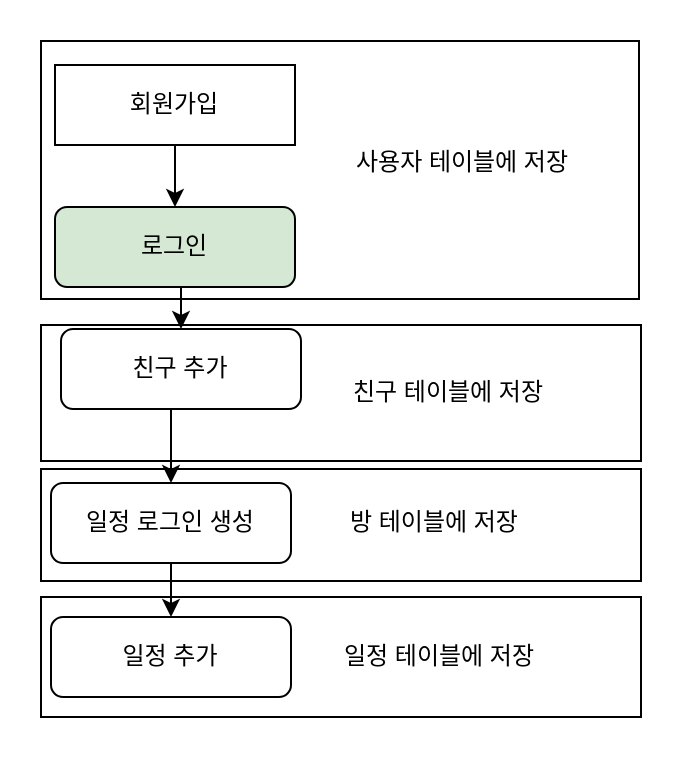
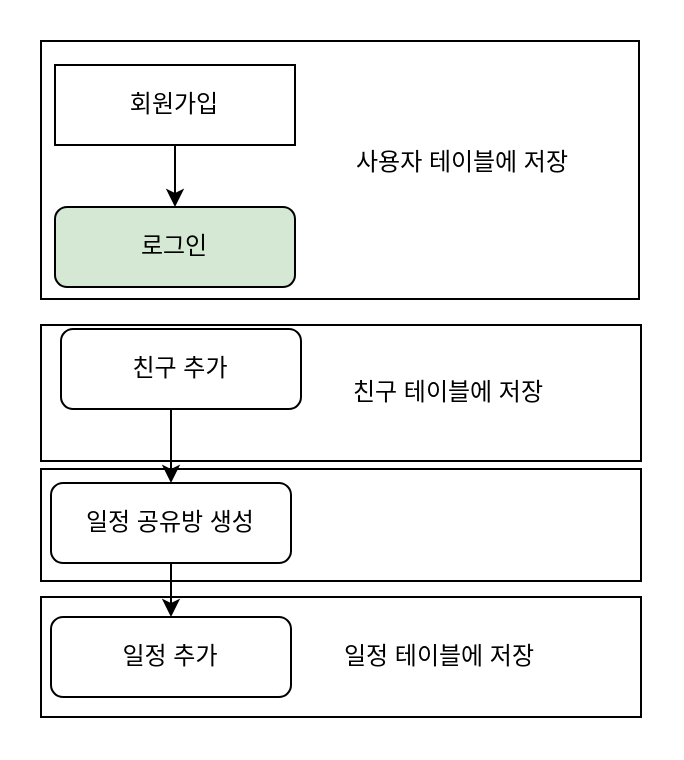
  <mxCell id="0" />
  <mxCell id="1" parent="0" />
  <mxCell id="2" value="" style="rounded=0;whiteSpace=wrap;html=1;" vertex="1" parent="1"><mxGeometry x="20" y="298" width="300" height="60" as="geometry" /></mxCell>
  <mxCell id="3" value="" style="rounded=0;whiteSpace=wrap;html=1;" vertex="1" parent="1"><mxGeometry x="20" y="234" width="300" height="56" as="geometry" /></mxCell>
  <mxCell id="4" value="" style="rounded=0;whiteSpace=wrap;html=1;" vertex="1" parent="1"><mxGeometry x="20" y="162" width="300" height="68" as="geometry" /></mxCell>
  <mxCell id="5" value="" style="rounded=0;whiteSpace=wrap;html=1;" vertex="1" parent="1"><mxGeometry x="20" y="20" width="299" height="129" as="geometry" /></mxCell>
  <mxCell id="6" style="edgeStyle=orthogonalEdgeStyle;rounded=0;orthogonalLoop=1;jettySize=auto;html=1;" edge="1" parent="1" source="7" target="9"><mxGeometry relative="1" as="geometry" /></mxCell>
  <mxCell id="7" value="회원가입" style="whiteSpace=wrap;html=1;fontSize=12;glass=0;strokeWidth=1;shadow=0;rounded=0;" vertex="1" parent="1"><mxGeometry x="27" y="32" width="120" height="40" as="geometry" /></mxCell>
- <mxCell id="8" style="edgeStyle=orthogonalEdgeStyle;rounded=0;orthogonalLoop=1;jettySize=auto;html=1;exitX=0.5;exitY=1;exitDx=0;exitDy=0;entryX=0.5;entryY=0;entryDx=0;entryDy=0;" edge="1" parent="1" source="9" target="11"><mxGeometry relative="1" as="geometry" /></mxCell>
  <mxCell id="9" value="로그인" style="rounded=1;whiteSpace=wrap;html=1;fontSize=12;glass=0;strokeWidth=1;shadow=0;fillColor=#d5e8d4;" vertex="1" parent="1"><mxGeometry x="27" y="103" width="120" height="40" as="geometry" /></mxCell>
  <mxCell id="10" style="edgeStyle=orthogonalEdgeStyle;rounded=0;orthogonalLoop=1;jettySize=auto;html=1;exitX=0.5;exitY=1;exitDx=0;exitDy=0;entryX=0.5;entryY=0;entryDx=0;entryDy=0;" edge="1" parent="1" source="11" target="13"><mxGeometry relative="1" as="geometry" /></mxCell>
  <mxCell id="11" value="친구 추가" style="rounded=1;whiteSpace=wrap;html=1;fontSize=12;glass=0;strokeWidth=1;shadow=0;" vertex="1" parent="1"><mxGeometry x="30" y="164" width="120" height="40" as="geometry" /></mxCell>
  <mxCell id="12" style="edgeStyle=orthogonalEdgeStyle;rounded=0;orthogonalLoop=1;jettySize=auto;html=1;exitX=0.5;exitY=1;exitDx=0;exitDy=0;" edge="1" parent="1" source="13" target="14"><mxGeometry relative="1" as="geometry" /></mxCell>
- <mxCell id="13" value="일정 로그인 생성" style="rounded=1;whiteSpace=wrap;html=1;fontSize=12;glass=0;strokeWidth=1;shadow=0;" vertex="1" parent="1"><mxGeometry x="25" y="241" width="120" height="40" as="geometry" /></mxCell>
+ <mxCell id="13" value="일정 공유방 생성" style="rounded=1;whiteSpace=wrap;html=1;fontSize=12;glass=0;strokeWidth=1;shadow=0;" vertex="1" parent="1"><mxGeometry x="25" y="241" width="120" height="40" as="geometry" /></mxCell>
  <mxCell id="14" value="일정 추가" style="rounded=1;whiteSpace=wrap;html=1;fontSize=12;glass=0;strokeWidth=1;shadow=0;" vertex="1" parent="1"><mxGeometry x="25" y="308" width="120" height="40" as="geometry" /></mxCell>
  <mxCell id="15" value="사용자 테이블에 저장" style="text;html=1;strokeColor=none;fillColor=none;align=center;verticalAlign=middle;whiteSpace=wrap;rounded=0;" vertex="1" parent="1"><mxGeometry x="165" y="66" width="132" height="30" as="geometry" /></mxCell>
  <mxCell id="16" value="친구 테이블에 저장" style="text;html=1;strokeColor=none;fillColor=none;align=center;verticalAlign=middle;whiteSpace=wrap;rounded=0;" vertex="1" parent="1"><mxGeometry x="159" y="181" width="130" height="30" as="geometry" /></mxCell>
- <mxCell id="17" value="방 테이블에 저장" style="text;html=1;strokeColor=none;fillColor=none;align=center;verticalAlign=middle;whiteSpace=wrap;rounded=0;" vertex="1" parent="1"><mxGeometry x="165" y="246" width="104" height="30" as="geometry" /></mxCell>
  <mxCell id="18" value="일정 테이블에 저장" style="text;html=1;strokeColor=none;fillColor=none;align=center;verticalAlign=middle;whiteSpace=wrap;rounded=0;" vertex="1" parent="1"><mxGeometry x="154" y="313" width="131" height="30" as="geometry" /></mxCell>
